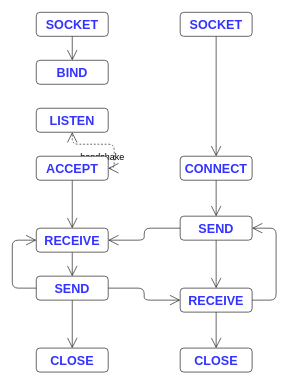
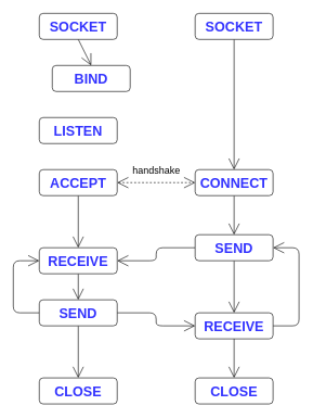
  <mxCell id="0" />
  <mxCell id="1" parent="0" />
  <mxCell id="2" style="edgeStyle=none;html=1;exitX=0.5;exitY=1;exitDx=0;exitDy=0;entryX=0.5;entryY=0;entryDx=0;entryDy=0;fontSize=21;fontColor=#3333FF;endArrow=open;endFill=0;endSize=15;" edge="1" parent="1" source="3" target="6"><mxGeometry relative="1" as="geometry" /></mxCell>
  <mxCell id="3" value="SOCKET" style="rounded=1;whiteSpace=wrap;html=1;fontSize=21;fontStyle=1;fontColor=#3333FF;strokeColor=#000000;" vertex="1" parent="1"><mxGeometry x="60" y="20" width="120" height="40" as="geometry" /></mxCell>
  <mxCell id="4" style="edgeStyle=orthogonalEdgeStyle;html=1;exitX=0.5;exitY=1;exitDx=0;exitDy=0;entryX=0.5;entryY=0;entryDx=0;entryDy=0;fontSize=21;fontColor=#3333FF;endArrow=open;endFill=0;endSize=15;" edge="1" parent="1" source="5" target="19"><mxGeometry relative="1" as="geometry" /></mxCell>
  <mxCell id="5" value="SOCKET" style="rounded=1;whiteSpace=wrap;html=1;fontSize=21;fontStyle=1;fontColor=#3333FF;strokeColor=#000000;" vertex="1" parent="1"><mxGeometry x="300" y="20" width="120" height="40" as="geometry" /></mxCell>
- <mxCell id="6" value="BIND" style="rounded=1;whiteSpace=wrap;html=1;fontSize=21;fontStyle=1;fontColor=#3333FF;strokeColor=#000000;" vertex="1" parent="1"><mxGeometry x="60" y="100" width="120" height="40" as="geometry" /></mxCell>
+ <mxCell id="6" value="BIND" style="rounded=1;whiteSpace=wrap;html=1;fontSize=21;fontStyle=1;fontColor=#3333FF;strokeColor=#000000;" vertex="1" parent="1"><mxGeometry x="80" y="100" width="120" height="40" as="geometry" /></mxCell>
  <mxCell id="7" value="LISTEN" style="rounded=1;whiteSpace=wrap;html=1;fontSize=21;fontStyle=1;fontColor=#3333FF;strokeColor=#000000;" vertex="1" parent="1"><mxGeometry x="60" y="180" width="120" height="40" as="geometry" /></mxCell>
  <mxCell id="8" style="edgeStyle=none;html=1;exitX=0.5;exitY=1;exitDx=0;exitDy=0;entryX=0.5;entryY=0;entryDx=0;entryDy=0;fontSize=21;fontColor=#3333FF;endArrow=open;endFill=0;endSize=15;" edge="1" parent="1" source="10" target="12"><mxGeometry relative="1" as="geometry" /></mxCell>
- <mxCell id="9" value="handshake" style="edgeStyle=orthogonalEdgeStyle;html=1;exitX=1;exitY=0.5;exitDx=0;exitDy=0;fontSize=15;fontColor=#000000;endArrow=open;endFill=0;endSize=15;startArrow=open;startFill=0;startSize=15;dashed=1;labelBackgroundColor=none;" edge="1" parent="1" source="10" target="7"><mxGeometry y="20" relative="1" as="geometry"><mxPoint as="offset" /></mxGeometry></mxCell>
+ <mxCell id="9" value="handshake" style="edgeStyle=orthogonalEdgeStyle;html=1;exitX=1;exitY=0.5;exitDx=0;exitDy=0;entryX=0;entryY=0.5;entryDx=0;entryDy=0;fontSize=15;fontColor=#000000;endArrow=open;endFill=0;endSize=15;startArrow=open;startFill=0;startSize=15;dashed=1;labelBackgroundColor=none;" edge="1" parent="1" source="10" target="19"><mxGeometry y="20" relative="1" as="geometry"><mxPoint as="offset" /></mxGeometry></mxCell>
  <mxCell id="10" value="ACCEPT" style="rounded=1;whiteSpace=wrap;html=1;fontSize=21;fontStyle=1;fontColor=#3333FF;strokeColor=#000000;" vertex="1" parent="1"><mxGeometry x="60" y="260" width="120" height="40" as="geometry" /></mxCell>
  <mxCell id="11" style="edgeStyle=none;html=1;exitX=0.5;exitY=1;exitDx=0;exitDy=0;entryX=0.5;entryY=0;entryDx=0;entryDy=0;fontSize=21;fontColor=#3333FF;endArrow=open;endFill=0;endSize=15;" edge="1" parent="1" source="12" target="16"><mxGeometry relative="1" as="geometry" /></mxCell>
  <mxCell id="12" value="RECEIVE" style="rounded=1;whiteSpace=wrap;html=1;fontSize=21;fontStyle=1;fontColor=#3333FF;strokeColor=#000000;" vertex="1" parent="1"><mxGeometry x="60" y="380" width="120" height="40" as="geometry" /></mxCell>
  <mxCell id="13" style="edgeStyle=orthogonalEdgeStyle;html=1;exitX=1;exitY=0.5;exitDx=0;exitDy=0;entryX=0;entryY=0.5;entryDx=0;entryDy=0;fontSize=21;fontColor=#3333FF;endArrow=open;endFill=0;endSize=15;" edge="1" parent="1" source="16" target="25"><mxGeometry relative="1" as="geometry" /></mxCell>
  <mxCell id="14" style="edgeStyle=none;html=1;exitX=0.5;exitY=1;exitDx=0;exitDy=0;entryX=0.5;entryY=0;entryDx=0;entryDy=0;fontSize=21;fontColor=#3333FF;endArrow=open;endFill=0;endSize=15;" edge="1" parent="1" source="16" target="17"><mxGeometry relative="1" as="geometry" /></mxCell>
  <mxCell id="15" style="edgeStyle=orthogonalEdgeStyle;html=1;exitX=0;exitY=0.5;exitDx=0;exitDy=0;entryX=0;entryY=0.5;entryDx=0;entryDy=0;fontSize=21;fontColor=#3333FF;endArrow=open;endFill=0;endSize=15;" edge="1" parent="1" source="16" target="12"><mxGeometry relative="1" as="geometry"><Array as="points"><mxPoint x="20" y="480" /><mxPoint x="20" y="400" /></Array></mxGeometry></mxCell>
  <mxCell id="16" value="SEND" style="rounded=1;whiteSpace=wrap;html=1;fontSize=21;fontStyle=1;fontColor=#3333FF;strokeColor=#000000;" vertex="1" parent="1"><mxGeometry x="60" y="460" width="120" height="40" as="geometry" /></mxCell>
  <mxCell id="17" value="CLOSE" style="rounded=1;whiteSpace=wrap;html=1;fontSize=21;fontStyle=1;fontColor=#3333FF;strokeColor=#000000;" vertex="1" parent="1"><mxGeometry x="60" y="580" width="120" height="40" as="geometry" /></mxCell>
  <mxCell id="18" style="edgeStyle=orthogonalEdgeStyle;html=1;exitX=0.5;exitY=1;exitDx=0;exitDy=0;entryX=0.5;entryY=0;entryDx=0;entryDy=0;fontSize=21;fontColor=#3333FF;endArrow=open;endFill=0;endSize=15;" edge="1" parent="1" source="19" target="22"><mxGeometry relative="1" as="geometry" /></mxCell>
  <mxCell id="19" value="CONNECT" style="rounded=1;whiteSpace=wrap;html=1;fontSize=21;fontStyle=1;fontColor=#3333FF;strokeColor=#000000;" vertex="1" parent="1"><mxGeometry x="300" y="260" width="120" height="40" as="geometry" /></mxCell>
  <mxCell id="20" style="edgeStyle=orthogonalEdgeStyle;html=1;exitX=0;exitY=0.5;exitDx=0;exitDy=0;entryX=1;entryY=0.5;entryDx=0;entryDy=0;fontSize=21;fontColor=#3333FF;endArrow=open;endFill=0;endSize=15;" edge="1" parent="1" source="22" target="12"><mxGeometry relative="1" as="geometry" /></mxCell>
  <mxCell id="21" style="edgeStyle=orthogonalEdgeStyle;html=1;exitX=0.5;exitY=1;exitDx=0;exitDy=0;entryX=0.5;entryY=0;entryDx=0;entryDy=0;fontSize=21;fontColor=#3333FF;endArrow=open;endFill=0;endSize=15;" edge="1" parent="1" source="22" target="25"><mxGeometry relative="1" as="geometry" /></mxCell>
  <mxCell id="22" value="SEND" style="rounded=1;whiteSpace=wrap;html=1;fontSize=21;fontStyle=1;fontColor=#3333FF;strokeColor=#000000;" vertex="1" parent="1"><mxGeometry x="300" y="360" width="120" height="40" as="geometry" /></mxCell>
  <mxCell id="23" style="edgeStyle=orthogonalEdgeStyle;html=1;exitX=1;exitY=0.5;exitDx=0;exitDy=0;entryX=1;entryY=0.5;entryDx=0;entryDy=0;fontSize=21;fontColor=#3333FF;endArrow=open;endFill=0;endSize=15;" edge="1" parent="1" source="25" target="22"><mxGeometry relative="1" as="geometry"><Array as="points"><mxPoint x="460" y="500" /><mxPoint x="460" y="380" /></Array></mxGeometry></mxCell>
  <mxCell id="24" style="edgeStyle=orthogonalEdgeStyle;html=1;exitX=0.5;exitY=1;exitDx=0;exitDy=0;entryX=0.5;entryY=0;entryDx=0;entryDy=0;fontSize=21;fontColor=#3333FF;endArrow=open;endFill=0;endSize=15;" edge="1" parent="1" source="25" target="26"><mxGeometry relative="1" as="geometry" /></mxCell>
  <mxCell id="25" value="&#10;&#10;&lt;span style=&quot;color: rgb(51, 51, 255); font-family: helvetica; font-size: 21px; font-style: normal; font-weight: 700; letter-spacing: normal; text-align: center; text-indent: 0px; text-transform: none; word-spacing: 0px; display: inline; float: none;&quot;&gt;RECEIVE&lt;/span&gt;&#10;&#10;" style="rounded=1;whiteSpace=wrap;html=1;fontSize=21;fontStyle=1;fontColor=#3333FF;strokeColor=#000000;labelBackgroundColor=none;" vertex="1" parent="1"><mxGeometry x="300" y="480" width="120" height="40" as="geometry" /></mxCell>
  <mxCell id="26" value="CLOSE" style="rounded=1;whiteSpace=wrap;html=1;fontSize=21;fontStyle=1;fontColor=#3333FF;strokeColor=#000000;" vertex="1" parent="1"><mxGeometry x="300" y="580" width="120" height="40" as="geometry" /></mxCell>
